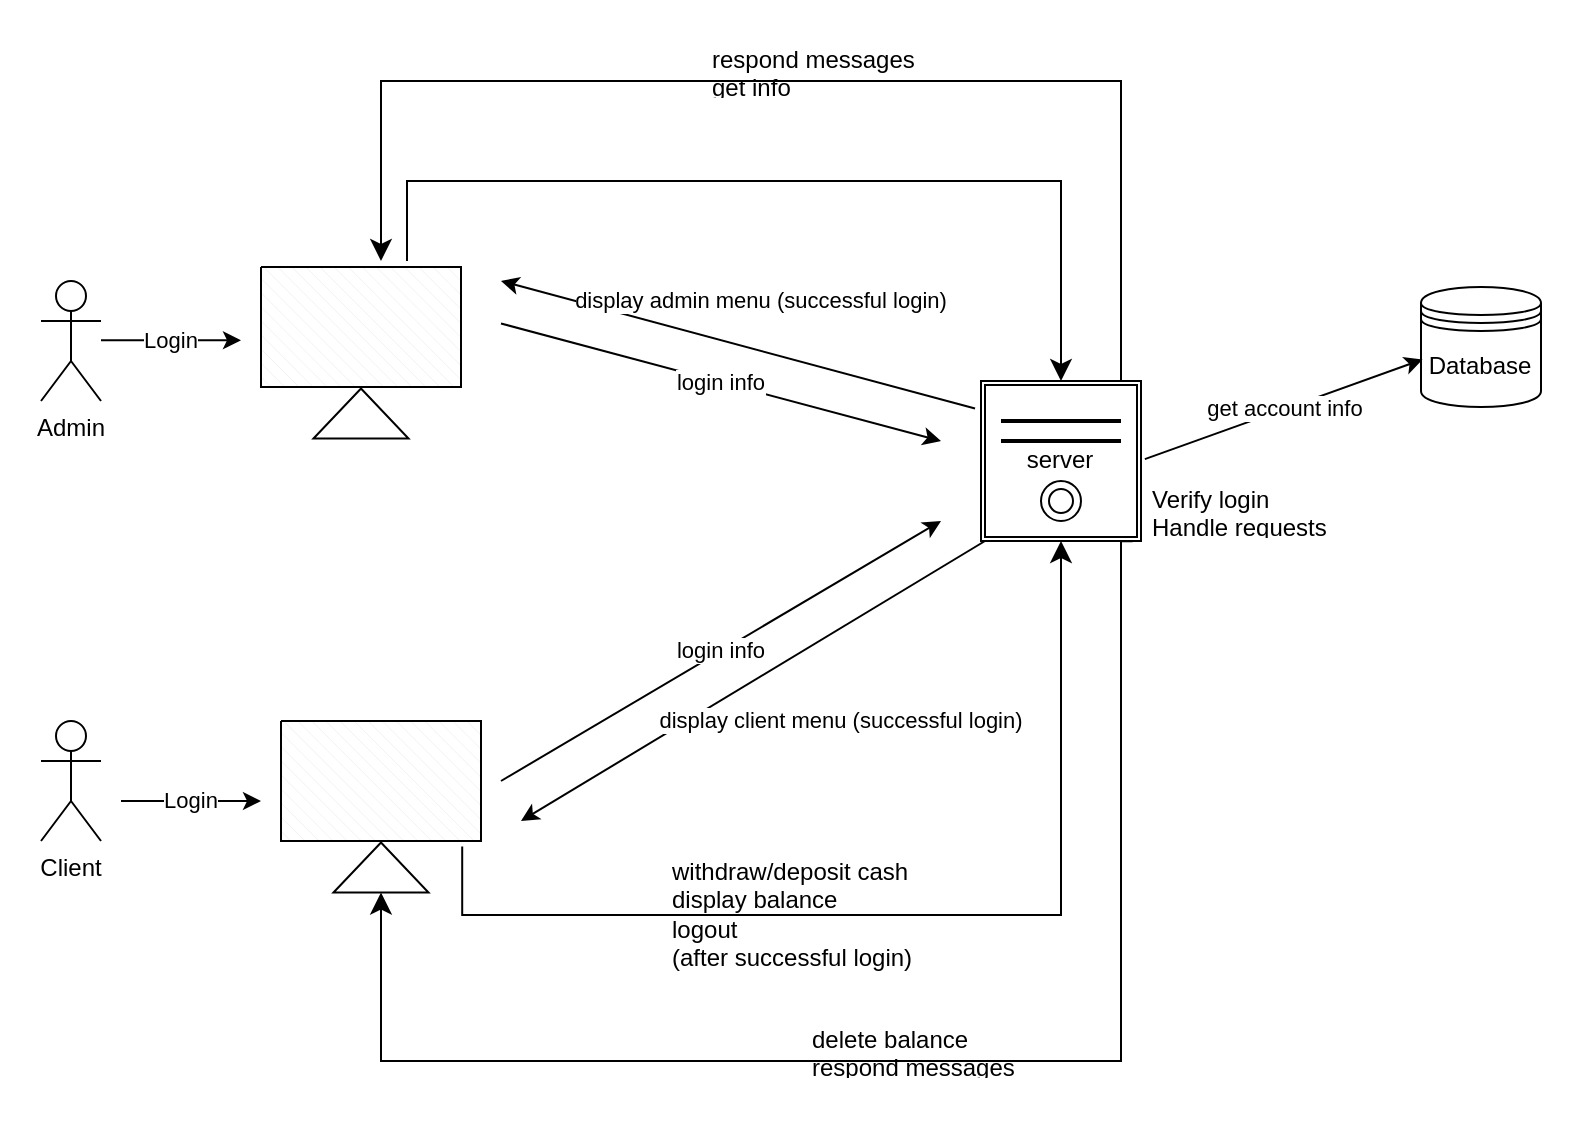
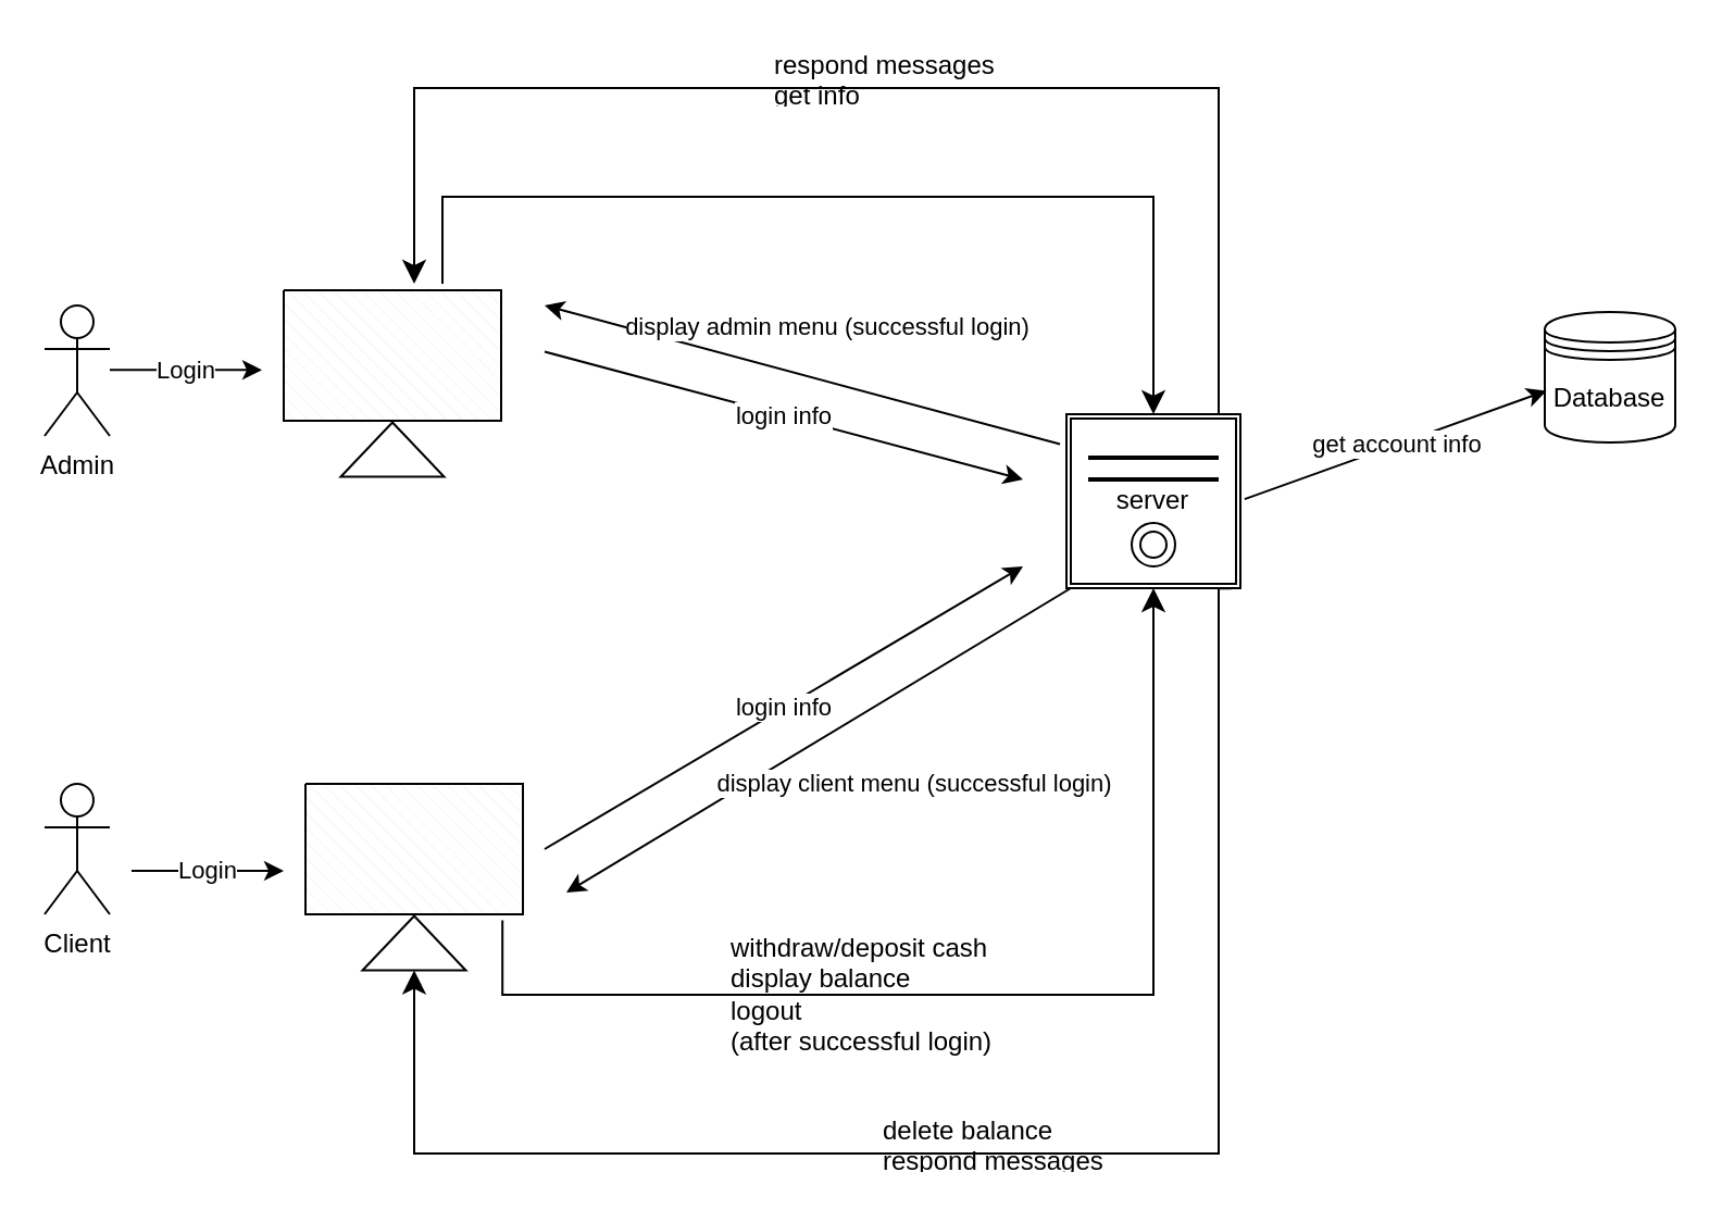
  <mxCell id="0" />
  <mxCell id="1" parent="0" />
  <mxCell id="2" value="Admin" style="shape=umlActor;verticalLabelPosition=bottom;verticalAlign=top;html=1;outlineConnect=0;" vertex="1" parent="1"><mxGeometry x="20" y="140" width="30" height="60" as="geometry" /></mxCell>
  <mxCell id="3" value="Client" style="shape=umlActor;verticalLabelPosition=bottom;verticalAlign=top;html=1;outlineConnect=0;" vertex="1" parent="1"><mxGeometry x="20" y="360" width="30" height="60" as="geometry" /></mxCell>
  <mxCell id="4" value="Database" style="shape=datastore;whiteSpace=wrap;html=1;" vertex="1" parent="1"><mxGeometry x="710" y="143" width="60" height="60" as="geometry" /></mxCell>
  <mxCell id="5" value="server" style="shape=ext;double=1;whiteSpace=wrap;html=1;aspect=fixed;" vertex="1" parent="1"><mxGeometry x="490" y="190" width="80" height="80" as="geometry" /></mxCell>
  <mxCell id="6" value="" style="line;strokeWidth=2;html=1;" vertex="1" parent="1"><mxGeometry x="500" y="200" width="60" height="20" as="geometry" /></mxCell>
  <mxCell id="7" value="" style="line;strokeWidth=2;html=1;" vertex="1" parent="1"><mxGeometry x="500" y="210" width="60" height="20" as="geometry" /></mxCell>
  <mxCell id="8" value="" style="ellipse;shape=doubleEllipse;whiteSpace=wrap;html=1;aspect=fixed;" vertex="1" parent="1"><mxGeometry x="520" y="240" width="20" height="20" as="geometry" /></mxCell>
  <mxCell id="9" value="" style="verticalLabelPosition=bottom;verticalAlign=top;html=1;shape=mxgraph.basic.patternFillRect;fillStyle=diagRev;step=5;fillStrokeWidth=0.2;fillStrokeColor=#dddddd;" vertex="1" parent="1"><mxGeometry x="140" y="360" width="100" height="60" as="geometry" /></mxCell>
  <mxCell id="10" value="" style="triangle;whiteSpace=wrap;html=1;rotation=-90;" vertex="1" parent="1"><mxGeometry x="177.5" y="409.5" width="25" height="47.5" as="geometry" /></mxCell>
  <mxCell id="11" value="Login" style="endArrow=classic;html=1;rounded=0;" edge="1" parent="1"><mxGeometry width="50" height="50" relative="1" as="geometry"><mxPoint x="60" y="400" as="sourcePoint" /><mxPoint x="130" y="400" as="targetPoint" /></mxGeometry></mxCell>
  <mxCell id="12" value="Login" style="endArrow=classic;html=1;rounded=0;" edge="1" parent="1"><mxGeometry width="50" height="50" relative="1" as="geometry"><mxPoint x="50" y="169.66" as="sourcePoint" /><mxPoint x="120" y="169.66" as="targetPoint" /></mxGeometry></mxCell>
  <mxCell id="13" value="" style="verticalLabelPosition=bottom;verticalAlign=top;html=1;shape=mxgraph.basic.patternFillRect;fillStyle=diagRev;step=5;fillStrokeWidth=0.2;fillStrokeColor=#dddddd;" vertex="1" parent="1"><mxGeometry x="130" y="133" width="100" height="60" as="geometry" /></mxCell>
  <mxCell id="14" value="" style="triangle;whiteSpace=wrap;html=1;rotation=-90;" vertex="1" parent="1"><mxGeometry x="167.5" y="182.5" width="25" height="47.5" as="geometry" /></mxCell>
  <mxCell id="15" value="login info" style="endArrow=classic;html=1;rounded=0;" edge="1" parent="1"><mxGeometry width="50" height="50" relative="1" as="geometry"><mxPoint x="250" y="161.25" as="sourcePoint" /><mxPoint x="470" y="220" as="targetPoint" /></mxGeometry></mxCell>
  <mxCell id="16" value="login info" style="endArrow=classic;html=1;rounded=0;" edge="1" parent="1"><mxGeometry width="50" height="50" relative="1" as="geometry"><mxPoint x="250" y="390" as="sourcePoint" /><mxPoint x="470" y="260" as="targetPoint" /></mxGeometry></mxCell>
- <mxCell id="17" value="Verify login&lt;div&gt;Handle requests&lt;/div&gt;" style="text;strokeColor=none;fillColor=none;align=left;verticalAlign=middle;spacingLeft=4;spacingRight=4;overflow=hidden;points=[[0,0.5],[1,0.5]];portConstraint=eastwest;rotatable=0;whiteSpace=wrap;html=1;" vertex="1" parent="1"><mxGeometry x="570" y="240" width="108" height="30" as="geometry" /></mxCell>
  <mxCell id="18" value="get account info" style="endArrow=classic;html=1;rounded=0;entryX=0.013;entryY=0.604;entryDx=0;entryDy=0;entryPerimeter=0;exitX=1.024;exitY=0.488;exitDx=0;exitDy=0;exitPerimeter=0;" edge="1" parent="1" source="5" target="4"><mxGeometry width="50" height="50" relative="1" as="geometry"><mxPoint x="580" y="231.25" as="sourcePoint" /><mxPoint x="700" y="230" as="targetPoint" /></mxGeometry></mxCell>
  <mxCell id="19" value="display client menu (successful login)" style="endArrow=classic;html=1;rounded=0;" edge="1" parent="1"><mxGeometry x="-0.202" y="40" width="50" height="50" relative="1" as="geometry"><mxPoint x="492" y="270" as="sourcePoint" /><mxPoint x="260" y="410" as="targetPoint" /><mxPoint as="offset" /></mxGeometry></mxCell>
  <mxCell id="20" value="display admin menu (successful login)" style="endArrow=classic;html=1;rounded=0;exitX=-0.037;exitY=0.172;exitDx=0;exitDy=0;exitPerimeter=0;" edge="1" parent="1" source="5"><mxGeometry x="-0.044" y="-24" width="50" height="50" relative="1" as="geometry"><mxPoint x="480" y="200" as="sourcePoint" /><mxPoint x="250" y="140" as="targetPoint" /><mxPoint as="offset" /></mxGeometry></mxCell>
  <mxCell id="21" value="" style="edgeStyle=segmentEdgeStyle;endArrow=classic;html=1;curved=0;rounded=0;endSize=8;startSize=8;entryX=0.5;entryY=1;entryDx=0;entryDy=0;exitX=0.906;exitY=1.046;exitDx=0;exitDy=0;exitPerimeter=0;" edge="1" parent="1" source="9" target="5"><mxGeometry width="50" height="50" relative="1" as="geometry"><mxPoint x="250" y="457" as="sourcePoint" /><mxPoint x="300" y="407" as="targetPoint" /><Array as="points"><mxPoint x="231" y="457" /><mxPoint x="530" y="457" /></Array></mxGeometry></mxCell>
  <mxCell id="22" value="withdraw/deposit cash&lt;div&gt;display balance&lt;/div&gt;&lt;div&gt;logout&lt;/div&gt;&lt;div&gt;(after successful login)&lt;/div&gt;" style="text;strokeColor=none;fillColor=none;align=left;verticalAlign=middle;spacingLeft=4;spacingRight=4;overflow=hidden;points=[[0,0.5],[1,0.5]];portConstraint=eastwest;rotatable=0;whiteSpace=wrap;html=1;" vertex="1" parent="1"><mxGeometry x="330" y="420" width="150" height="73" as="geometry" /></mxCell>
  <mxCell id="23" value="" style="edgeStyle=segmentEdgeStyle;endArrow=classic;html=1;curved=0;rounded=0;endSize=8;startSize=8;entryX=0;entryY=0.5;entryDx=0;entryDy=0;exitX=0.948;exitY=1.001;exitDx=0;exitDy=0;exitPerimeter=0;" edge="1" parent="1" source="5" target="10"><mxGeometry width="50" height="50" relative="1" as="geometry"><mxPoint x="590" y="256" as="sourcePoint" /><mxPoint x="210" y="530" as="targetPoint" /><Array as="points"><mxPoint x="560" y="270" /><mxPoint x="560" y="530" /><mxPoint x="190" y="530" /></Array></mxGeometry></mxCell>
  <mxCell id="24" value="delete balance&lt;div&gt;respond messages&lt;/div&gt;" style="text;strokeColor=none;fillColor=none;align=left;verticalAlign=middle;spacingLeft=4;spacingRight=4;overflow=hidden;points=[[0,0.5],[1,0.5]];portConstraint=eastwest;rotatable=0;whiteSpace=wrap;html=1;" vertex="1" parent="1"><mxGeometry x="400" y="510" width="140" height="30" as="geometry" /></mxCell>
  <mxCell id="25" value="" style="edgeStyle=segmentEdgeStyle;endArrow=classic;html=1;curved=0;rounded=0;endSize=8;startSize=8;entryX=0.5;entryY=0;entryDx=0;entryDy=0;" edge="1" parent="1" target="5"><mxGeometry width="50" height="50" relative="1" as="geometry"><mxPoint x="203" y="130" as="sourcePoint" /><mxPoint x="530" y="180" as="targetPoint" /><Array as="points"><mxPoint x="203" y="90" /><mxPoint x="530" y="90" /></Array></mxGeometry></mxCell>
  <mxCell id="26" value="" style="edgeStyle=segmentEdgeStyle;endArrow=classic;html=1;curved=0;rounded=0;endSize=8;startSize=8;" edge="1" parent="1"><mxGeometry width="50" height="50" relative="1" as="geometry"><mxPoint x="560" y="190" as="sourcePoint" /><mxPoint x="190" y="130" as="targetPoint" /><Array as="points"><mxPoint x="560" y="40" /><mxPoint x="190" y="40" /></Array></mxGeometry></mxCell>
  <mxCell id="27" value="respond messages&lt;div&gt;get info&lt;/div&gt;" style="text;strokeColor=none;fillColor=none;align=left;verticalAlign=middle;spacingLeft=4;spacingRight=4;overflow=hidden;points=[[0,0.5],[1,0.5]];portConstraint=eastwest;rotatable=0;whiteSpace=wrap;html=1;" vertex="1" parent="1"><mxGeometry x="350" y="20" width="150" height="30" as="geometry" /></mxCell>
